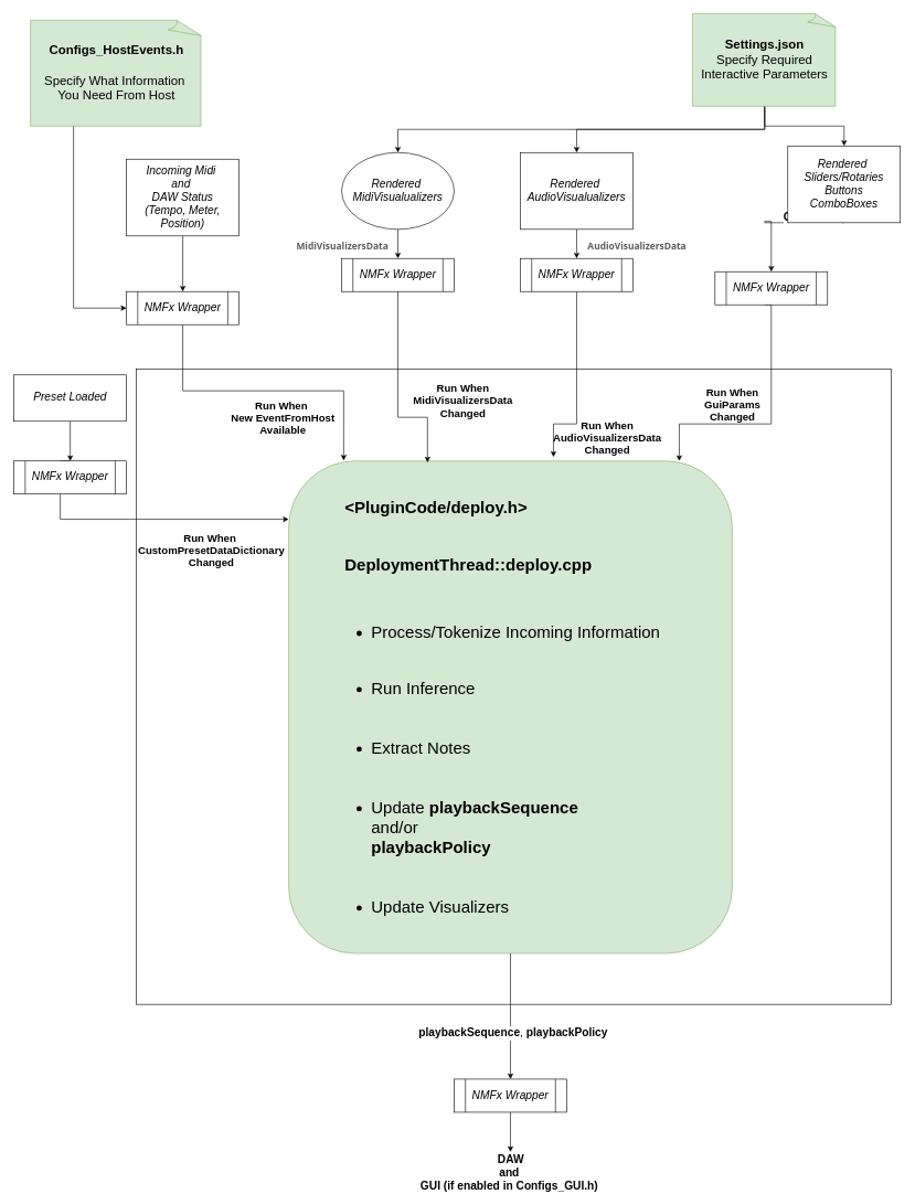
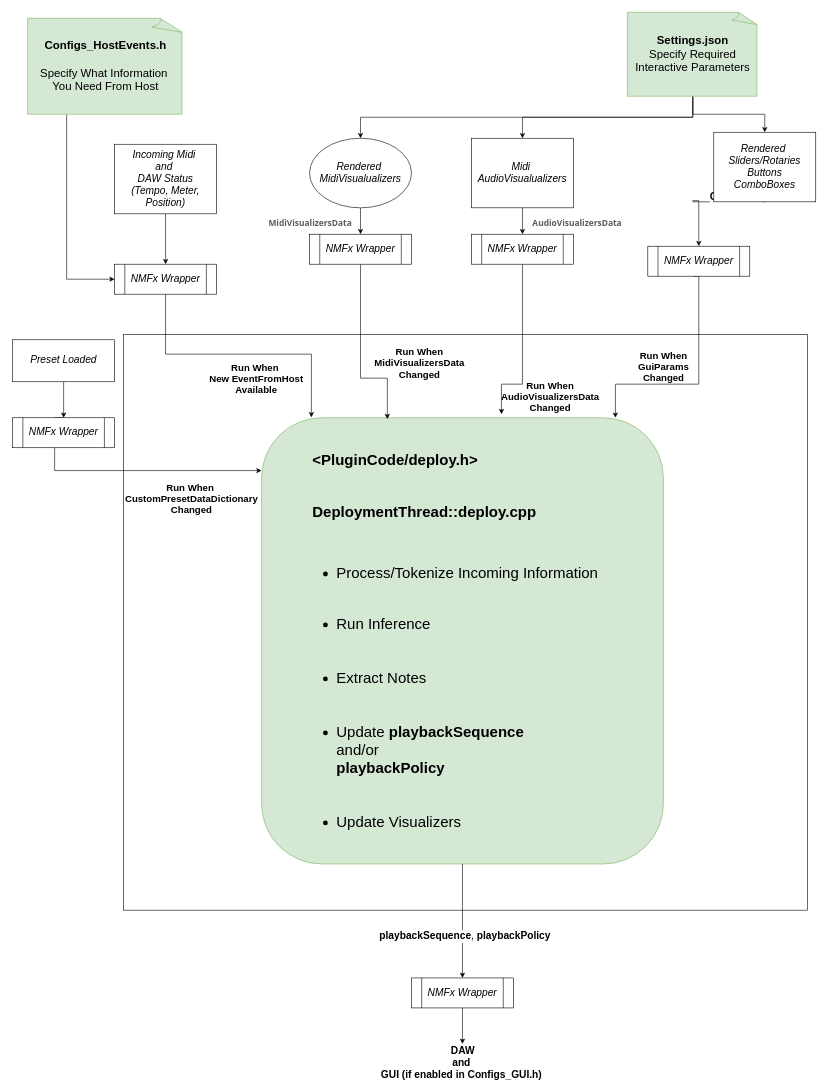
  <mxCell id="0" />
  <mxCell id="1" parent="0" />
  <mxCell id="2" value="" style="rounded=0;whiteSpace=wrap;html=1;" parent="1" vertex="1"><mxGeometry x="205" y="557" width="1140" height="960" as="geometry" /></mxCell>
  <mxCell id="3" value="" style="rounded=1;whiteSpace=wrap;html=1;fillColor=#d5e8d4;strokeColor=#82b366;" parent="1" vertex="1"><mxGeometry x="435" y="696" width="670" height="744" as="geometry" /></mxCell>
  <mxCell id="4" style="edgeStyle=orthogonalEdgeStyle;rounded=0;orthogonalLoop=1;jettySize=auto;html=1;" parent="1" source="5" target="7" edge="1"><mxGeometry relative="1" as="geometry" /></mxCell>
  <mxCell id="5" value="Incoming Midi&amp;nbsp;&lt;br style=&quot;font-size: 17px;&quot;&gt;and&amp;nbsp;&lt;br style=&quot;font-size: 17px;&quot;&gt;DAW Status&lt;br style=&quot;font-size: 17px;&quot;&gt;(Tempo, Meter, Position)" style="rounded=0;whiteSpace=wrap;html=1;fontSize=17;fontStyle=2" parent="1" vertex="1"><mxGeometry x="190" y="240" width="170" height="116" as="geometry" /></mxCell>
  <mxCell id="6" style="edgeStyle=orthogonalEdgeStyle;rounded=0;orthogonalLoop=1;jettySize=auto;html=1;entryX=0.124;entryY=-0.001;entryDx=0;entryDy=0;entryPerimeter=0;" parent="1" source="7" target="3" edge="1"><mxGeometry relative="1" as="geometry"><Array as="points"><mxPoint x="275" y="590" /><mxPoint x="518" y="590" /></Array></mxGeometry></mxCell>
  <mxCell id="7" value="NMFx Wrapper" style="shape=process;whiteSpace=wrap;html=1;backgroundOutline=1;fontSize=17;fontStyle=2" parent="1" vertex="1"><mxGeometry x="190" y="440" width="170" height="50" as="geometry" /></mxCell>
  <mxCell id="8" style="edgeStyle=orthogonalEdgeStyle;rounded=0;orthogonalLoop=1;jettySize=auto;html=1;entryX=0;entryY=0.5;entryDx=0;entryDy=0;" parent="1" source="9" target="7" edge="1"><mxGeometry relative="1" as="geometry"><Array as="points"><mxPoint x="110" y="465" /></Array></mxGeometry></mxCell>
  <mxCell id="9" value="&lt;b style=&quot;font-size: 19px;&quot;&gt;Configs_HostEvents.h&lt;/b&gt;&lt;br style=&quot;font-size: 19px;&quot;&gt;&lt;br&gt;Specify What Information&amp;nbsp;&lt;br&gt;You Need From Host" style="whiteSpace=wrap;html=1;shape=mxgraph.basic.document;fillColor=#d5e8d4;strokeColor=#82b366;fontSize=19;" parent="1" vertex="1"><mxGeometry x="45" y="30" width="260" height="160" as="geometry" /></mxCell>
  <mxCell id="10" style="edgeStyle=orthogonalEdgeStyle;rounded=0;orthogonalLoop=1;jettySize=auto;html=1;" parent="1" edge="1"><mxGeometry relative="1" as="geometry"><mxPoint x="220" y="680" as="targetPoint" /></mxGeometry></mxCell>
  <mxCell id="11" style="edgeStyle=orthogonalEdgeStyle;rounded=0;orthogonalLoop=1;jettySize=auto;html=1;entryX=0.5;entryY=0;entryDx=0;entryDy=0;exitX=0.5;exitY=1;exitDx=0;exitDy=0;" parent="1" source="32" target="20" edge="1"><mxGeometry relative="1" as="geometry"><Array as="points"><mxPoint x="1154" y="334" /><mxPoint x="1164" y="334" /></Array><mxPoint x="1109" y="334" as="sourcePoint" /><mxPoint x="1174" y="349" as="targetPoint" /></mxGeometry></mxCell>
  <mxCell id="12" value="GuiParams" style="edgeLabel;html=1;align=center;verticalAlign=middle;resizable=0;points=[];fontSize=17;fontStyle=1" parent="11" vertex="1" connectable="0"><mxGeometry x="0.288" relative="1" as="geometry"><mxPoint x="62" y="-8" as="offset" /></mxGeometry></mxCell>
  <mxCell id="13" style="edgeStyle=orthogonalEdgeStyle;rounded=0;orthogonalLoop=1;jettySize=auto;html=1;entryX=0.5;entryY=0;entryDx=0;entryDy=0;" parent="1" source="16" target="32" edge="1"><mxGeometry relative="1" as="geometry"><mxPoint x="1109" y="210" as="targetPoint" /></mxGeometry></mxCell>
  <mxCell id="14" style="edgeStyle=orthogonalEdgeStyle;rounded=0;orthogonalLoop=1;jettySize=auto;html=1;exitX=0.5;exitY=1;exitDx=0;exitDy=0;exitPerimeter=0;" parent="1" source="16" target="37" edge="1"><mxGeometry relative="1" as="geometry" /></mxCell>
  <mxCell id="15" style="edgeStyle=orthogonalEdgeStyle;rounded=0;orthogonalLoop=1;jettySize=auto;html=1;exitX=0.5;exitY=1;exitDx=0;exitDy=0;exitPerimeter=0;" parent="1" source="16" target="35" edge="1"><mxGeometry relative="1" as="geometry" /></mxCell>
  <mxCell id="16" value="&lt;b&gt;Settings.json&lt;/b&gt;&lt;br style=&quot;font-size: 19px;&quot;&gt;Specify Required Interactive Parameters" style="whiteSpace=wrap;html=1;shape=mxgraph.basic.document;fillColor=#d5e8d4;strokeColor=#82b366;fontSize=19;" parent="1" vertex="1"><mxGeometry x="1045" y="20" width="218" height="140" as="geometry" /></mxCell>
  <mxCell id="17" style="edgeStyle=orthogonalEdgeStyle;rounded=0;orthogonalLoop=1;jettySize=auto;html=1;exitX=0.5;exitY=1;exitDx=0;exitDy=0;" parent="1" source="20" target="3" edge="1"><mxGeometry relative="1" as="geometry"><mxPoint x="1025" y="690" as="targetPoint" /><Array as="points"><mxPoint x="1164" y="640" /><mxPoint x="1025" y="640" /></Array></mxGeometry></mxCell>
  <mxCell id="18" value="Run When &lt;br style=&quot;font-size: 16px;&quot;&gt;GuiParams&lt;br style=&quot;font-size: 16px;&quot;&gt;Changed" style="edgeLabel;html=1;align=center;verticalAlign=middle;resizable=0;points=[];fontSize=16;fontFamily=Helvetica;fontColor=default;fontStyle=1;labelBackgroundColor=none;" parent="17" vertex="1" connectable="0"><mxGeometry x="0.315" y="-2" relative="1" as="geometry"><mxPoint x="7" y="-28" as="offset" /></mxGeometry></mxCell>
  <mxCell id="19" style="edgeStyle=orthogonalEdgeStyle;rounded=0;orthogonalLoop=1;jettySize=auto;html=1;exitX=0.5;exitY=1;exitDx=0;exitDy=0;" parent="1" source="20" edge="1"><mxGeometry relative="1" as="geometry"><mxPoint x="1155" y="450" as="targetPoint" /></mxGeometry></mxCell>
  <mxCell id="20" value="NMFx Wrapper" style="shape=process;whiteSpace=wrap;html=1;backgroundOutline=1;fontSize=17;fontStyle=2" parent="1" vertex="1"><mxGeometry x="1079" y="410" width="170" height="50" as="geometry" /></mxCell>
  <mxCell id="21" value="&lt;h1 style=&quot;font-size: 25px;&quot;&gt;&amp;lt;PluginCode/deploy.h&amp;gt;&lt;/h1&gt;&lt;div&gt;&lt;br&gt;&lt;/div&gt;&lt;h1 style=&quot;font-size: 25px;&quot;&gt;DeploymentThread::&lt;span style=&quot;background-color: initial;&quot;&gt;&lt;font style=&quot;font-size: 25px;&quot;&gt;deploy.cpp&lt;/font&gt;&lt;/span&gt;&lt;/h1&gt;&lt;div&gt;&lt;span style=&quot;background-color: initial;&quot;&gt;&lt;font style=&quot;font-size: 25px;&quot;&gt;&lt;br&gt;&lt;/font&gt;&lt;/span&gt;&lt;/div&gt;&lt;h1 style=&quot;font-size: 25px;&quot;&gt;&lt;ul style=&quot;&quot;&gt;&lt;li style=&quot;&quot;&gt;&lt;span style=&quot;font-weight: 400;&quot;&gt;&lt;font style=&quot;font-size: 25px;&quot;&gt;Process/Tokenize Incoming Information&lt;br&gt;&lt;br&gt;&lt;/font&gt;&lt;/span&gt;&lt;/li&gt;&lt;/ul&gt;&lt;ul style=&quot;&quot;&gt;&lt;li style=&quot;&quot;&gt;&lt;span style=&quot;font-weight: 400;&quot;&gt;&lt;font style=&quot;font-size: 25px;&quot;&gt;Run Inference&lt;br&gt;&lt;br&gt;&lt;br&gt;&lt;/font&gt;&lt;/span&gt;&lt;/li&gt;&lt;li style=&quot;&quot;&gt;&lt;span style=&quot;font-weight: 400;&quot;&gt;&lt;font style=&quot;font-size: 25px;&quot;&gt;Extract Notes&lt;br&gt;&lt;br&gt;&lt;br&gt;&lt;/font&gt;&lt;/span&gt;&lt;/li&gt;&lt;li style=&quot;&quot;&gt;&lt;font style=&quot;font-size: 25px;&quot;&gt;&lt;span style=&quot;font-weight: normal;&quot;&gt;Update &lt;/span&gt;playbackSequence &lt;br&gt;&lt;span style=&quot;font-weight: normal;&quot;&gt;and/or &lt;/span&gt;&lt;br&gt;playbackPolicy&lt;br&gt;&lt;br&gt;&lt;br&gt;&lt;/font&gt;&lt;/li&gt;&lt;li style=&quot;&quot;&gt;&lt;font style=&quot;font-size: 25px; font-weight: normal;&quot;&gt;Update Visualizers&lt;/font&gt;&lt;/li&gt;&lt;/ul&gt;&lt;/h1&gt;" style="text;html=1;strokeColor=none;fillColor=none;spacing=5;spacingTop=-20;whiteSpace=wrap;overflow=hidden;rounded=0;fontSize=19;" parent="1" vertex="1"><mxGeometry x="515" y="745" width="510" height="650" as="geometry" /></mxCell>
  <mxCell id="22" style="edgeStyle=orthogonalEdgeStyle;rounded=0;orthogonalLoop=1;jettySize=auto;html=1;exitX=0.5;exitY=1;exitDx=0;exitDy=0;fontFamily=Helvetica;fontSize=16;fontColor=default;" parent="1" source="3" target="26" edge="1"><mxGeometry relative="1" as="geometry"><mxPoint x="750" y="1516" as="sourcePoint" /><Array as="points"><mxPoint x="770" y="1520" /><mxPoint x="770" y="1520" /></Array></mxGeometry></mxCell>
  <mxCell id="23" value="&lt;b&gt;playbackSequence&lt;/b&gt;, &lt;b&gt;playbackPolicy&lt;/b&gt;" style="edgeLabel;html=1;align=center;verticalAlign=middle;resizable=0;points=[];fontSize=17;fontFamily=Helvetica;fontColor=default;" parent="22" vertex="1" connectable="0"><mxGeometry x="0.264" y="3" relative="1" as="geometry"><mxPoint as="offset" /></mxGeometry></mxCell>
  <mxCell id="24" style="edgeStyle=orthogonalEdgeStyle;rounded=0;orthogonalLoop=1;jettySize=auto;html=1;fontFamily=Helvetica;fontSize=16;fontColor=default;" parent="1" source="26" edge="1"><mxGeometry relative="1" as="geometry"><mxPoint x="770" y="1740" as="targetPoint" /></mxGeometry></mxCell>
  <mxCell id="25" value="&amp;nbsp;DAW &lt;br style=&quot;font-size: 17px;&quot;&gt;and &lt;br style=&quot;font-size: 17px;&quot;&gt;GUI (if enabled in Configs_GUI.h)" style="edgeLabel;html=1;align=center;verticalAlign=middle;resizable=0;points=[];fontSize=17;fontFamily=Helvetica;fontColor=default;fontStyle=1" parent="24" vertex="1" connectable="0"><mxGeometry x="-0.203" y="-2" relative="1" as="geometry"><mxPoint x="-1" y="67" as="offset" /></mxGeometry></mxCell>
  <mxCell id="26" value="NMFx Wrapper" style="shape=process;whiteSpace=wrap;html=1;backgroundOutline=1;fontSize=17;fontStyle=2" parent="1" vertex="1"><mxGeometry x="685" y="1630" width="170" height="50" as="geometry" /></mxCell>
  <mxCell id="27" style="edgeStyle=orthogonalEdgeStyle;rounded=0;orthogonalLoop=1;jettySize=auto;html=1;" parent="1" source="28" target="31" edge="1"><mxGeometry relative="1" as="geometry" /></mxCell>
  <mxCell id="28" value="Preset Loaded" style="rounded=0;whiteSpace=wrap;html=1;fontSize=17;fontStyle=2" parent="1" vertex="1"><mxGeometry x="20" y="566" width="170" height="70" as="geometry" /></mxCell>
  <mxCell id="29" style="edgeStyle=orthogonalEdgeStyle;rounded=0;orthogonalLoop=1;jettySize=auto;html=1;exitX=0.5;exitY=0;exitDx=0;exitDy=0;entryX=0.002;entryY=0.441;entryDx=0;entryDy=0;entryPerimeter=0;" parent="1" source="31" edge="1"><mxGeometry relative="1" as="geometry"><mxPoint x="435" y="784.104" as="targetPoint" /><Array as="points"><mxPoint x="90" y="784" /></Array></mxGeometry></mxCell>
  <mxCell id="30" value="Run When&amp;nbsp;&lt;br&gt;CustomPresetDataDictionary&lt;br&gt;Changed" style="edgeLabel;html=1;align=center;verticalAlign=middle;resizable=0;points=[];fontSize=16;fontStyle=1" parent="29" vertex="1" connectable="0"><mxGeometry x="0.575" relative="1" as="geometry"><mxPoint x="-22" y="46" as="offset" /></mxGeometry></mxCell>
  <mxCell id="31" value="NMFx Wrapper" style="shape=process;whiteSpace=wrap;html=1;backgroundOutline=1;fontSize=17;fontStyle=2" parent="1" vertex="1"><mxGeometry x="20" y="696" width="170" height="50" as="geometry" /></mxCell>
  <mxCell id="32" value="Rendered&amp;nbsp;&lt;br&gt;Sliders/Rotaries&lt;br&gt;Buttons&lt;br&gt;ComboBoxes" style="rounded=0;whiteSpace=wrap;html=1;fontSize=17;fontStyle=2" parent="1" vertex="1"><mxGeometry x="1189" y="220" width="170" height="116" as="geometry" /></mxCell>
  <mxCell id="33" value="Run When&amp;nbsp;&lt;br style=&quot;font-size: 16px;&quot;&gt;New EventFromHost&lt;br style=&quot;font-size: 16px;&quot;&gt;Available" style="edgeLabel;html=1;align=center;verticalAlign=middle;resizable=0;points=[];fontSize=16;fontFamily=Helvetica;fontColor=default;fontStyle=1;labelBackgroundColor=none;" parent="1" vertex="1" connectable="0"><mxGeometry x="425" y="630" as="geometry" /></mxCell>
  <mxCell id="34" style="edgeStyle=orthogonalEdgeStyle;rounded=0;orthogonalLoop=1;jettySize=auto;html=1;exitX=0.5;exitY=1;exitDx=0;exitDy=0;entryX=0.5;entryY=0;entryDx=0;entryDy=0;" parent="1" source="35" target="39" edge="1"><mxGeometry relative="1" as="geometry" /></mxCell>
  <mxCell id="35" value="Rendered&amp;nbsp;&lt;br&gt;MidiVisualualizers" style="ellipse;whiteSpace=wrap;html=1;fontSize=17;fontStyle=2;" parent="1" vertex="1"><mxGeometry x="515" y="230" width="170" height="116" as="geometry" /></mxCell>
  <mxCell id="36" style="edgeStyle=orthogonalEdgeStyle;rounded=0;orthogonalLoop=1;jettySize=auto;html=1;exitX=0.5;exitY=1;exitDx=0;exitDy=0;entryX=0.5;entryY=0;entryDx=0;entryDy=0;" parent="1" source="37" target="42" edge="1"><mxGeometry relative="1" as="geometry" /></mxCell>
- <mxCell id="37" value="Rendered&amp;nbsp;&lt;br&gt;AudioVisualualizers" style="rounded=0;whiteSpace=wrap;html=1;fontSize=17;fontStyle=2" parent="1" vertex="1"><mxGeometry x="785" y="230" width="170" height="116" as="geometry" /></mxCell>
+ <mxCell id="37" value="Midi&amp;nbsp;&lt;br&gt;AudioVisualualizers" style="rounded=0;whiteSpace=wrap;html=1;fontSize=17;fontStyle=2" parent="1" vertex="1"><mxGeometry x="785" y="230" width="170" height="116" as="geometry" /></mxCell>
  <mxCell id="38" style="edgeStyle=orthogonalEdgeStyle;rounded=0;orthogonalLoop=1;jettySize=auto;html=1;entryX=0.313;entryY=0.003;entryDx=0;entryDy=0;entryPerimeter=0;" parent="1" source="39" target="3" edge="1"><mxGeometry relative="1" as="geometry"><Array as="points"><mxPoint x="600" y="630" /><mxPoint x="645" y="630" /></Array></mxGeometry></mxCell>
  <mxCell id="39" value="NMFx Wrapper" style="shape=process;whiteSpace=wrap;html=1;backgroundOutline=1;fontSize=17;fontStyle=2" parent="1" vertex="1"><mxGeometry x="515" y="390" width="170" height="50" as="geometry" /></mxCell>
  <mxCell id="40" style="edgeStyle=orthogonalEdgeStyle;rounded=0;orthogonalLoop=1;jettySize=auto;html=1;" parent="1" source="42" edge="1"><mxGeometry relative="1" as="geometry"><mxPoint x="835" y="690" as="targetPoint" /><Array as="points"><mxPoint x="870" y="640" /><mxPoint x="835" y="640" /></Array></mxGeometry></mxCell>
  <mxCell id="41" value="&lt;font style=&quot;font-size: 16px;&quot;&gt;Run When&lt;br style=&quot;border-color: var(--border-color);&quot;&gt;&lt;span style=&quot;&quot;&gt;AudioVisualizersData&lt;/span&gt;&lt;br style=&quot;border-color: var(--border-color);&quot;&gt;&lt;span style=&quot;&quot;&gt;Changed&lt;/span&gt;&lt;/font&gt;" style="edgeLabel;html=1;align=center;verticalAlign=middle;resizable=0;points=[];labelBackgroundColor=none;fontStyle=1" parent="40" vertex="1" connectable="0"><mxGeometry x="0.262" y="6" relative="1" as="geometry"><mxPoint x="39" y="40" as="offset" /></mxGeometry></mxCell>
  <mxCell id="42" value="NMFx Wrapper" style="shape=process;whiteSpace=wrap;html=1;backgroundOutline=1;fontSize=17;fontStyle=2" parent="1" vertex="1"><mxGeometry x="785" y="390" width="170" height="50" as="geometry" /></mxCell>
  <mxCell id="43" value="&lt;span style=&quot;color: rgb(92, 89, 98); font-family: system-ui, -apple-system, blinkmacsystemfont, &amp;quot;Segoe UI&amp;quot;, roboto, &amp;quot;Helvetica Neue&amp;quot;, arial, sans-serif; font-size: 14px; font-style: normal; font-variant-ligatures: normal; font-variant-caps: normal; letter-spacing: normal; orphans: 2; text-align: start; text-indent: 0px; text-transform: none; widows: 2; word-spacing: 0px; -webkit-text-stroke-width: 0px; background-color: rgb(255, 255, 255); text-decoration-thickness: initial; text-decoration-style: initial; text-decoration-color: initial; float: none; display: inline !important;&quot;&gt;MidiVisualizersData&lt;/span&gt;" style="text;whiteSpace=wrap;html=1;fontStyle=1" parent="1" vertex="1"><mxGeometry x="445" y="356" width="150" height="40" as="geometry" /></mxCell>
  <mxCell id="44" value="&lt;span style=&quot;color: rgb(92, 89, 98); font-family: system-ui, -apple-system, blinkmacsystemfont, &amp;quot;Segoe UI&amp;quot;, roboto, &amp;quot;Helvetica Neue&amp;quot;, arial, sans-serif; font-size: 14px; font-style: normal; font-variant-ligatures: normal; font-variant-caps: normal; letter-spacing: normal; orphans: 2; text-align: start; text-indent: 0px; text-transform: none; widows: 2; word-spacing: 0px; -webkit-text-stroke-width: 0px; background-color: rgb(255, 255, 255); text-decoration-thickness: initial; text-decoration-style: initial; text-decoration-color: initial; float: none; display: inline !important;&quot;&gt;AudioVisualizersData&lt;/span&gt;" style="text;whiteSpace=wrap;html=1;fontStyle=1" parent="1" vertex="1"><mxGeometry x="885" y="356" width="150" height="40" as="geometry" /></mxCell>
  <mxCell id="45" value="Run When &lt;br style=&quot;font-size: 16px;&quot;&gt;MidiVisualizersData&lt;br style=&quot;font-size: 16px;&quot;&gt;Changed" style="edgeLabel;html=1;align=center;verticalAlign=middle;resizable=0;points=[];fontSize=16;fontFamily=Helvetica;fontColor=default;fontStyle=1;labelBackgroundColor=none;" parent="1" vertex="1" connectable="0"><mxGeometry x="705" y="610" as="geometry"><mxPoint x="-8" y="-6" as="offset" /></mxGeometry></mxCell>
